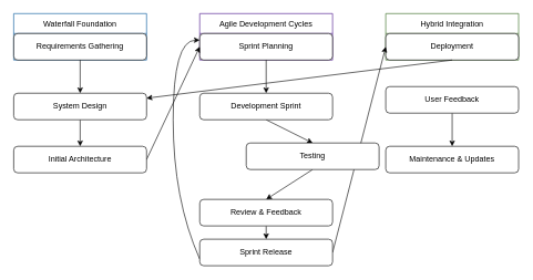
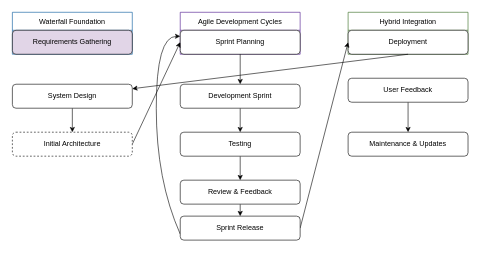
  <mxCell id="0" />
  <mxCell id="1" parent="0" />
  <mxCell id="2" value="Waterfall Foundation" style="swimlane;fontStyle=0;childLayout=stackLayout;horizontal=1;startSize=30;horizontalStack=0;resizeParent=1;resizeParentMax=0;resizeLast=0;collapsible=1;marginBottom=0;fillColor=#FFFFFF;strokeColor=#01579b;fontColor=#000000;" parent="1" vertex="1"><mxGeometry x="20" y="20" width="200" height="70" as="geometry" /></mxCell>
- <mxCell id="3" value="Requirements Gathering" style="rounded=1;whiteSpace=wrap;html=1;fillColor=#ffffff;strokeColor=#000000;fontColor=#000000;" parent="2" vertex="1"><mxGeometry y="30" width="200" height="40" as="geometry" /></mxCell>
+ <mxCell id="3" value="Requirements Gathering" style="rounded=1;whiteSpace=wrap;html=1;fillColor=#e1d5e7;strokeColor=#000000;fontColor=#000000;" parent="2" vertex="1"><mxGeometry y="30" width="200" height="40" as="geometry" /></mxCell>
  <mxCell id="4" value="Agile Development Cycles" style="swimlane;fontStyle=0;childLayout=stackLayout;horizontal=1;startSize=30;horizontalStack=0;resizeParent=1;resizeParentMax=0;resizeLast=0;collapsible=1;marginBottom=0;fillColor=#FFFFFF;strokeColor=#4a148c;fontColor=#000000;" parent="1" vertex="1"><mxGeometry x="300" y="20" width="200" height="70" as="geometry"><mxRectangle x="320" y="40" width="180" height="30" as="alternateBounds" /></mxGeometry></mxCell>
  <mxCell id="5" value="Sprint Planning" style="rounded=1;whiteSpace=wrap;html=1;fillColor=#ffffff;strokeColor=#000000;fontColor=#000000;" parent="4" vertex="1"><mxGeometry y="30" width="200" height="40" as="geometry" /></mxCell>
  <mxCell id="6" value="Hybrid Integration" style="swimlane;fontStyle=0;childLayout=stackLayout;horizontal=1;startSize=30;horizontalStack=0;resizeParent=1;resizeParentMax=0;resizeLast=0;collapsible=1;marginBottom=0;fillColor=#FFFFFF;strokeColor=#33691e;fontColor=#000000;" parent="1" vertex="1"><mxGeometry x="580" y="20" width="200" height="70" as="geometry" /></mxCell>
  <mxCell id="7" value="Deployment" style="rounded=1;whiteSpace=wrap;html=1;fillColor=#ffffff;strokeColor=#000000;fontColor=#000000;" parent="6" vertex="1"><mxGeometry y="30" width="200" height="40" as="geometry" /></mxCell>
- <mxCell id="8" value="" style="endArrow=classic;html=1;exitX=0.5;exitY=1;entryX=0.5;entryY=0;fontColor=#000000;" parent="1" source="3" target="24" edge="1"><mxGeometry relative="1" as="geometry" /></mxCell>
  <mxCell id="9" value="" style="endArrow=classic;html=1;exitX=0.5;exitY=1;entryX=0.5;entryY=0;fontColor=#000000;" parent="1" source="24" target="23" edge="1"><mxGeometry relative="1" as="geometry" /></mxCell>
  <mxCell id="10" value="" style="endArrow=classic;html=1;exitX=0.5;exitY=1;entryX=0.5;entryY=0;fontColor=#000000;" parent="1" source="5" target="22" edge="1"><mxGeometry relative="1" as="geometry" /></mxCell>
  <mxCell id="11" value="" style="endArrow=classic;html=1;exitX=0.5;exitY=1;entryX=0.5;entryY=0;fontColor=#000000;" parent="1" source="22" target="21" edge="1"><mxGeometry relative="1" as="geometry" /></mxCell>
  <mxCell id="12" value="" style="endArrow=classic;html=1;exitX=0.5;exitY=1;entryX=0.5;entryY=0;fontColor=#000000;" parent="1" source="21" target="20" edge="1"><mxGeometry relative="1" as="geometry" /></mxCell>
  <mxCell id="13" value="" style="endArrow=classic;html=1;exitX=0.5;exitY=1;entryX=0.5;entryY=0;fontColor=#000000;" parent="1" source="20" target="19" edge="1"><mxGeometry relative="1" as="geometry" /></mxCell>
  <mxCell id="14" value="" style="endArrow=classic;html=1;exitX=0.5;exitY=1;fontColor=#000000;" parent="1" source="7" target="24" edge="1"><mxGeometry relative="1" as="geometry" /></mxCell>
  <mxCell id="15" value="" style="endArrow=classic;html=1;exitX=0.5;exitY=1;entryX=0.5;entryY=0;fontColor=#000000;" parent="1" source="26" target="25" edge="1"><mxGeometry relative="1" as="geometry" /></mxCell>
  <mxCell id="16" value="" style="endArrow=classic;html=1;exitX=1;exitY=0.5;entryX=0;entryY=0.5;fontColor=#000000;" parent="1" source="23" target="5" edge="1"><mxGeometry relative="1" as="geometry" /></mxCell>
  <mxCell id="17" value="" style="endArrow=classic;html=1;exitX=1;exitY=0.5;entryX=0;entryY=0.5;fontColor=#000000;" parent="1" source="19" target="7" edge="1"><mxGeometry relative="1" as="geometry" /></mxCell>
  <mxCell id="18" value="" style="curved=1;endArrow=classic;html=1;exitX=0;exitY=0.75;entryX=0;entryY=0.25;fontColor=#000000;" parent="1" source="19" target="5" edge="1"><mxGeometry relative="1" as="geometry"><Array as="points"><mxPoint x="260" y="300" /><mxPoint x="260" y="60" /></Array></mxGeometry></mxCell>
  <mxCell id="19" value="Sprint Release" style="rounded=1;whiteSpace=wrap;html=1;fillColor=#ffffff;strokeColor=#000000;fontColor=#000000;" parent="1" vertex="1"><mxGeometry x="300" y="360" width="200" height="40" as="geometry" /></mxCell>
  <mxCell id="20" value="Review &amp;amp; Feedback" style="rounded=1;whiteSpace=wrap;html=1;fillColor=#ffffff;strokeColor=#000000;fontColor=#000000;" parent="1" vertex="1"><mxGeometry x="300" y="300" width="200" height="40" as="geometry" /></mxCell>
- <mxCell id="21" value="Testing" style="rounded=1;whiteSpace=wrap;html=1;fillColor=#ffffff;strokeColor=#000000;fontColor=#000000;" parent="1" vertex="1"><mxGeometry x="370" y="215" width="200" height="40" as="geometry" /></mxCell>
+ <mxCell id="21" value="Testing" style="rounded=1;whiteSpace=wrap;html=1;fillColor=#ffffff;strokeColor=#000000;fontColor=#000000;" parent="1" vertex="1"><mxGeometry x="300" y="220" width="200" height="40" as="geometry" /></mxCell>
  <mxCell id="22" value="Development Sprint" style="rounded=1;whiteSpace=wrap;html=1;fillColor=#ffffff;strokeColor=#000000;fontColor=#000000;" parent="1" vertex="1"><mxGeometry x="300" y="140" width="200" height="40" as="geometry" /></mxCell>
- <mxCell id="23" value="Initial Architecture" style="rounded=1;whiteSpace=wrap;html=1;fillColor=#ffffff;strokeColor=#000000;fontColor=#000000;" parent="1" vertex="1"><mxGeometry x="20" y="220" width="200" height="40" as="geometry" /></mxCell>
+ <mxCell id="23" value="Initial Architecture" style="rounded=1;whiteSpace=wrap;html=1;fillColor=#ffffff;strokeColor=#000000;fontColor=#000000;dashed=1;" parent="1" vertex="1"><mxGeometry x="20" y="220" width="200" height="40" as="geometry" /></mxCell>
  <mxCell id="24" value="System Design" style="rounded=1;whiteSpace=wrap;html=1;fillColor=#ffffff;strokeColor=#000000;fontColor=#000000;" parent="1" vertex="1"><mxGeometry x="20" y="140" width="200" height="40" as="geometry" /></mxCell>
  <mxCell id="25" value="Maintenance &amp;amp; Updates" style="rounded=1;whiteSpace=wrap;html=1;fillColor=#ffffff;strokeColor=#000000;fontColor=#000000;" parent="1" vertex="1"><mxGeometry x="580" y="220" width="200" height="40" as="geometry" /></mxCell>
  <mxCell id="26" value="User Feedback" style="rounded=1;whiteSpace=wrap;html=1;fillColor=#ffffff;strokeColor=#000000;fontColor=#000000;" parent="1" vertex="1"><mxGeometry x="580" y="130" width="200" height="40" as="geometry" /></mxCell>
